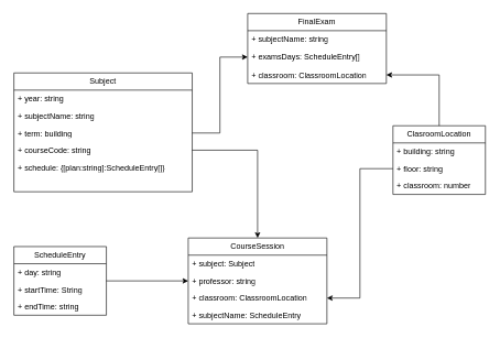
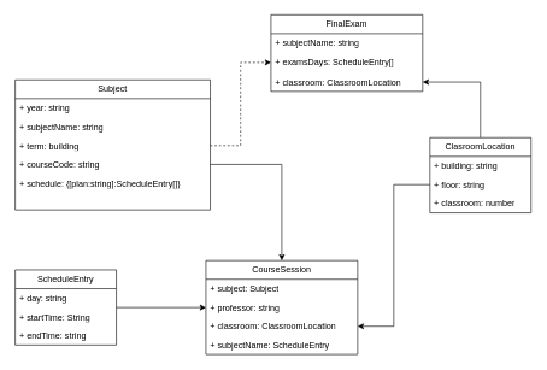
  <mxCell id="0" />
  <mxCell id="1" parent="0" />
  <mxCell id="2" value="Subject" style="swimlane;fontStyle=0;childLayout=stackLayout;horizontal=1;startSize=26;fillColor=none;horizontalStack=0;resizeParent=1;resizeParentMax=0;resizeLast=0;collapsible=1;marginBottom=0;whiteSpace=wrap;html=1;" vertex="1" parent="1"><mxGeometry x="20" y="110" width="270" height="180" as="geometry" /></mxCell>
  <mxCell id="3" value="+ year: string" style="text;strokeColor=none;fillColor=none;align=left;verticalAlign=top;spacingLeft=4;spacingRight=4;overflow=hidden;rotatable=0;points=[[0,0.5],[1,0.5]];portConstraint=eastwest;whiteSpace=wrap;html=1;" vertex="1" parent="2"><mxGeometry y="26" width="270" height="26" as="geometry" /></mxCell>
  <mxCell id="4" value="+ subjectName: string&lt;div&gt;&lt;br&gt;&lt;/div&gt;" style="text;strokeColor=none;fillColor=none;align=left;verticalAlign=top;spacingLeft=4;spacingRight=4;overflow=hidden;rotatable=0;points=[[0,0.5],[1,0.5]];portConstraint=eastwest;whiteSpace=wrap;html=1;" vertex="1" parent="2"><mxGeometry y="52" width="270" height="26" as="geometry" /></mxCell>
  <mxCell id="5" value="+ term: building" style="text;strokeColor=none;fillColor=none;align=left;verticalAlign=top;spacingLeft=4;spacingRight=4;overflow=hidden;rotatable=0;points=[[0,0.5],[1,0.5]];portConstraint=eastwest;whiteSpace=wrap;html=1;" vertex="1" parent="2"><mxGeometry y="78" width="270" height="26" as="geometry" /></mxCell>
  <mxCell id="6" value="+ courseCode: string" style="text;strokeColor=none;fillColor=none;align=left;verticalAlign=top;spacingLeft=4;spacingRight=4;overflow=hidden;rotatable=0;points=[[0,0.5],[1,0.5]];portConstraint=eastwest;whiteSpace=wrap;html=1;" vertex="1" parent="2"><mxGeometry y="104" width="270" height="26" as="geometry" /></mxCell>
  <mxCell id="7" value="+ schedule: {[plan:string]:ScheduleEntry[]}" style="text;strokeColor=none;fillColor=none;align=left;verticalAlign=top;spacingLeft=4;spacingRight=4;overflow=hidden;rotatable=0;points=[[0,0.5],[1,0.5]];portConstraint=eastwest;whiteSpace=wrap;html=1;" vertex="1" parent="2"><mxGeometry y="130" width="270" height="50" as="geometry" /></mxCell>
  <mxCell id="8" style="edgeStyle=orthogonalEdgeStyle;rounded=0;orthogonalLoop=1;jettySize=auto;html=1;entryX=0;entryY=0.5;entryDx=0;entryDy=0;" edge="1" parent="1" source="9" target="24"><mxGeometry relative="1" as="geometry" /></mxCell>
  <mxCell id="9" value="ScheduleEntry" style="swimlane;fontStyle=0;childLayout=stackLayout;horizontal=1;startSize=26;fillColor=none;horizontalStack=0;resizeParent=1;resizeParentMax=0;resizeLast=0;collapsible=1;marginBottom=0;whiteSpace=wrap;html=1;" vertex="1" parent="1"><mxGeometry x="20" y="373" width="140" height="104" as="geometry" /></mxCell>
  <mxCell id="10" value="+ day: string" style="text;strokeColor=none;fillColor=none;align=left;verticalAlign=top;spacingLeft=4;spacingRight=4;overflow=hidden;rotatable=0;points=[[0,0.5],[1,0.5]];portConstraint=eastwest;whiteSpace=wrap;html=1;" vertex="1" parent="9"><mxGeometry y="26" width="140" height="26" as="geometry" /></mxCell>
  <mxCell id="11" value="+ startTime: String" style="text;strokeColor=none;fillColor=none;align=left;verticalAlign=top;spacingLeft=4;spacingRight=4;overflow=hidden;rotatable=0;points=[[0,0.5],[1,0.5]];portConstraint=eastwest;whiteSpace=wrap;html=1;" vertex="1" parent="9"><mxGeometry y="52" width="140" height="26" as="geometry" /></mxCell>
  <mxCell id="12" value="+ endTime: string" style="text;strokeColor=none;fillColor=none;align=left;verticalAlign=top;spacingLeft=4;spacingRight=4;overflow=hidden;rotatable=0;points=[[0,0.5],[1,0.5]];portConstraint=eastwest;whiteSpace=wrap;html=1;" vertex="1" parent="9"><mxGeometry y="78" width="140" height="26" as="geometry" /></mxCell>
  <mxCell id="13" style="edgeStyle=orthogonalEdgeStyle;rounded=0;orthogonalLoop=1;jettySize=auto;html=1;" edge="1" parent="1" source="14" target="21"><mxGeometry relative="1" as="geometry" /></mxCell>
  <mxCell id="14" value="ClasroomLocation" style="swimlane;fontStyle=0;childLayout=stackLayout;horizontal=1;startSize=26;fillColor=none;horizontalStack=0;resizeParent=1;resizeParentMax=0;resizeLast=0;collapsible=1;marginBottom=0;whiteSpace=wrap;html=1;" vertex="1" parent="1"><mxGeometry x="594" y="190" width="140" height="104" as="geometry" /></mxCell>
  <mxCell id="15" value="+ building: string" style="text;strokeColor=none;fillColor=none;align=left;verticalAlign=top;spacingLeft=4;spacingRight=4;overflow=hidden;rotatable=0;points=[[0,0.5],[1,0.5]];portConstraint=eastwest;whiteSpace=wrap;html=1;" vertex="1" parent="14"><mxGeometry y="26" width="140" height="26" as="geometry" /></mxCell>
  <mxCell id="16" value="+ floor: string" style="text;strokeColor=none;fillColor=none;align=left;verticalAlign=top;spacingLeft=4;spacingRight=4;overflow=hidden;rotatable=0;points=[[0,0.5],[1,0.5]];portConstraint=eastwest;whiteSpace=wrap;html=1;" vertex="1" parent="14"><mxGeometry y="52" width="140" height="26" as="geometry" /></mxCell>
  <mxCell id="17" value="+ classroom: number" style="text;strokeColor=none;fillColor=none;align=left;verticalAlign=top;spacingLeft=4;spacingRight=4;overflow=hidden;rotatable=0;points=[[0,0.5],[1,0.5]];portConstraint=eastwest;whiteSpace=wrap;html=1;" vertex="1" parent="14"><mxGeometry y="78" width="140" height="26" as="geometry" /></mxCell>
  <mxCell id="18" value="FinalExam" style="swimlane;fontStyle=0;childLayout=stackLayout;horizontal=1;startSize=26;fillColor=none;horizontalStack=0;resizeParent=1;resizeParentMax=0;resizeLast=0;collapsible=1;marginBottom=0;whiteSpace=wrap;html=1;" vertex="1" parent="1"><mxGeometry x="374" y="20" width="210" height="106" as="geometry" /></mxCell>
  <mxCell id="19" value="+ subjectName: string" style="text;strokeColor=none;fillColor=none;align=left;verticalAlign=top;spacingLeft=4;spacingRight=4;overflow=hidden;rotatable=0;points=[[0,0.5],[1,0.5]];portConstraint=eastwest;whiteSpace=wrap;html=1;" vertex="1" parent="18"><mxGeometry y="26" width="210" height="26" as="geometry" /></mxCell>
  <mxCell id="20" value="+ examsDays: ScheduleEntry[]" style="text;strokeColor=none;fillColor=none;align=left;verticalAlign=top;spacingLeft=4;spacingRight=4;overflow=hidden;rotatable=0;points=[[0,0.5],[1,0.5]];portConstraint=eastwest;whiteSpace=wrap;html=1;" vertex="1" parent="18"><mxGeometry y="52" width="210" height="28" as="geometry" /></mxCell>
  <mxCell id="21" value="+ classroom: ClassroomLocation" style="text;strokeColor=none;fillColor=none;align=left;verticalAlign=top;spacingLeft=4;spacingRight=4;overflow=hidden;rotatable=0;points=[[0,0.5],[1,0.5]];portConstraint=eastwest;whiteSpace=wrap;html=1;" vertex="1" parent="18"><mxGeometry y="80" width="210" height="26" as="geometry" /></mxCell>
  <mxCell id="22" value="CourseSession" style="swimlane;fontStyle=0;childLayout=stackLayout;horizontal=1;startSize=26;fillColor=none;horizontalStack=0;resizeParent=1;resizeParentMax=0;resizeLast=0;collapsible=1;marginBottom=0;whiteSpace=wrap;html=1;" vertex="1" parent="1"><mxGeometry x="284" y="360" width="210" height="130" as="geometry" /></mxCell>
  <mxCell id="23" value="+ subject: Subject" style="text;strokeColor=none;fillColor=none;align=left;verticalAlign=top;spacingLeft=4;spacingRight=4;overflow=hidden;rotatable=0;points=[[0,0.5],[1,0.5]];portConstraint=eastwest;whiteSpace=wrap;html=1;" vertex="1" parent="22"><mxGeometry y="26" width="210" height="26" as="geometry" /></mxCell>
  <mxCell id="24" value="+ professor: string" style="text;strokeColor=none;fillColor=none;align=left;verticalAlign=top;spacingLeft=4;spacingRight=4;overflow=hidden;rotatable=0;points=[[0,0.5],[1,0.5]];portConstraint=eastwest;whiteSpace=wrap;html=1;" vertex="1" parent="22"><mxGeometry y="52" width="210" height="26" as="geometry" /></mxCell>
  <mxCell id="25" value="+ classroom: ClassroomLocation" style="text;strokeColor=none;fillColor=none;align=left;verticalAlign=top;spacingLeft=4;spacingRight=4;overflow=hidden;rotatable=0;points=[[0,0.5],[1,0.5]];portConstraint=eastwest;whiteSpace=wrap;html=1;" vertex="1" parent="22"><mxGeometry y="78" width="210" height="26" as="geometry" /></mxCell>
  <mxCell id="26" value="+ subjectName: ScheduleEntry" style="text;strokeColor=none;fillColor=none;align=left;verticalAlign=top;spacingLeft=4;spacingRight=4;overflow=hidden;rotatable=0;points=[[0,0.5],[1,0.5]];portConstraint=eastwest;whiteSpace=wrap;html=1;" vertex="1" parent="22"><mxGeometry y="104" width="210" height="26" as="geometry" /></mxCell>
- <mxCell id="27" style="edgeStyle=orthogonalEdgeStyle;rounded=0;orthogonalLoop=1;jettySize=auto;html=1;entryX=0;entryY=0.5;entryDx=0;entryDy=0;" edge="1" parent="1" source="5" target="20"><mxGeometry relative="1" as="geometry" /></mxCell>
+ <mxCell id="27" style="edgeStyle=orthogonalEdgeStyle;rounded=0;orthogonalLoop=1;jettySize=auto;html=1;entryX=0;entryY=0.5;entryDx=0;entryDy=0;dashed=1;" edge="1" parent="1" source="5" target="20"><mxGeometry relative="1" as="geometry" /></mxCell>
  <mxCell id="28" style="edgeStyle=orthogonalEdgeStyle;rounded=0;orthogonalLoop=1;jettySize=auto;html=1;entryX=0.5;entryY=0;entryDx=0;entryDy=0;" edge="1" parent="1" source="6" target="22"><mxGeometry relative="1" as="geometry" /></mxCell>
  <mxCell id="29" style="edgeStyle=orthogonalEdgeStyle;rounded=0;orthogonalLoop=1;jettySize=auto;html=1;exitX=0;exitY=0.5;exitDx=0;exitDy=0;entryX=1;entryY=0.5;entryDx=0;entryDy=0;" edge="1" parent="1" source="16" target="25"><mxGeometry relative="1" as="geometry" /></mxCell>
